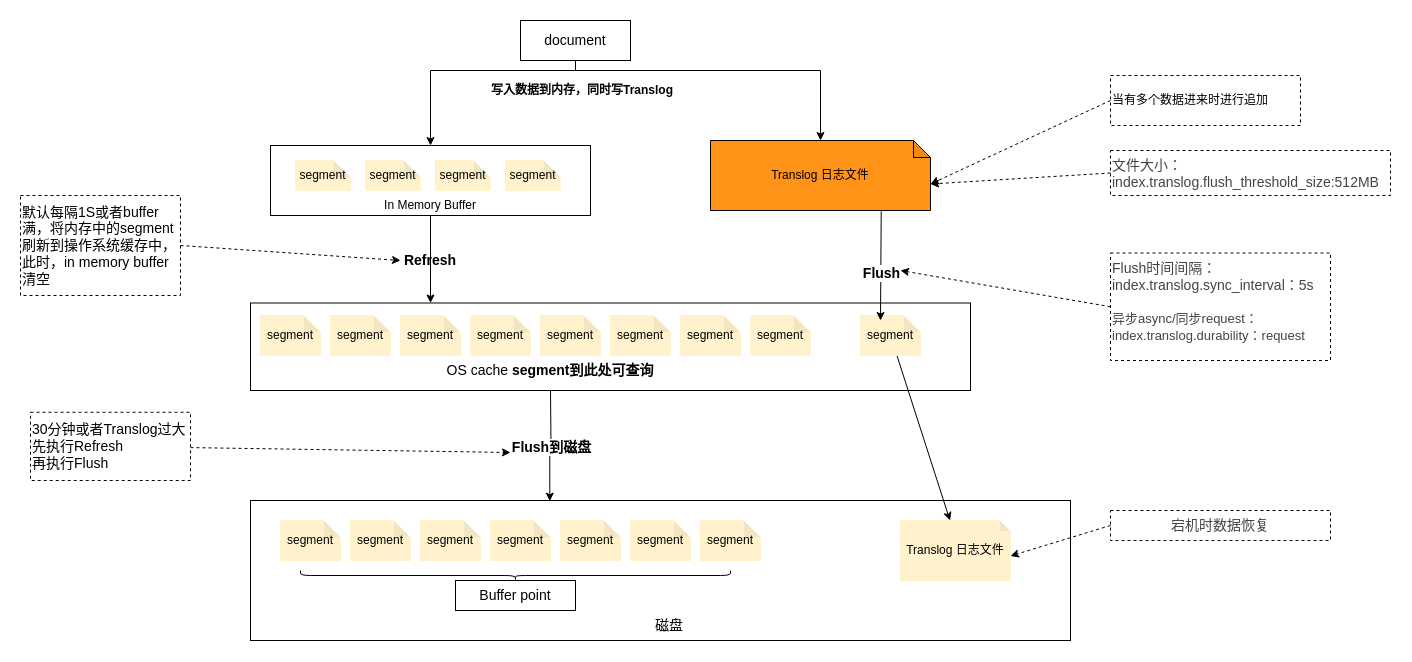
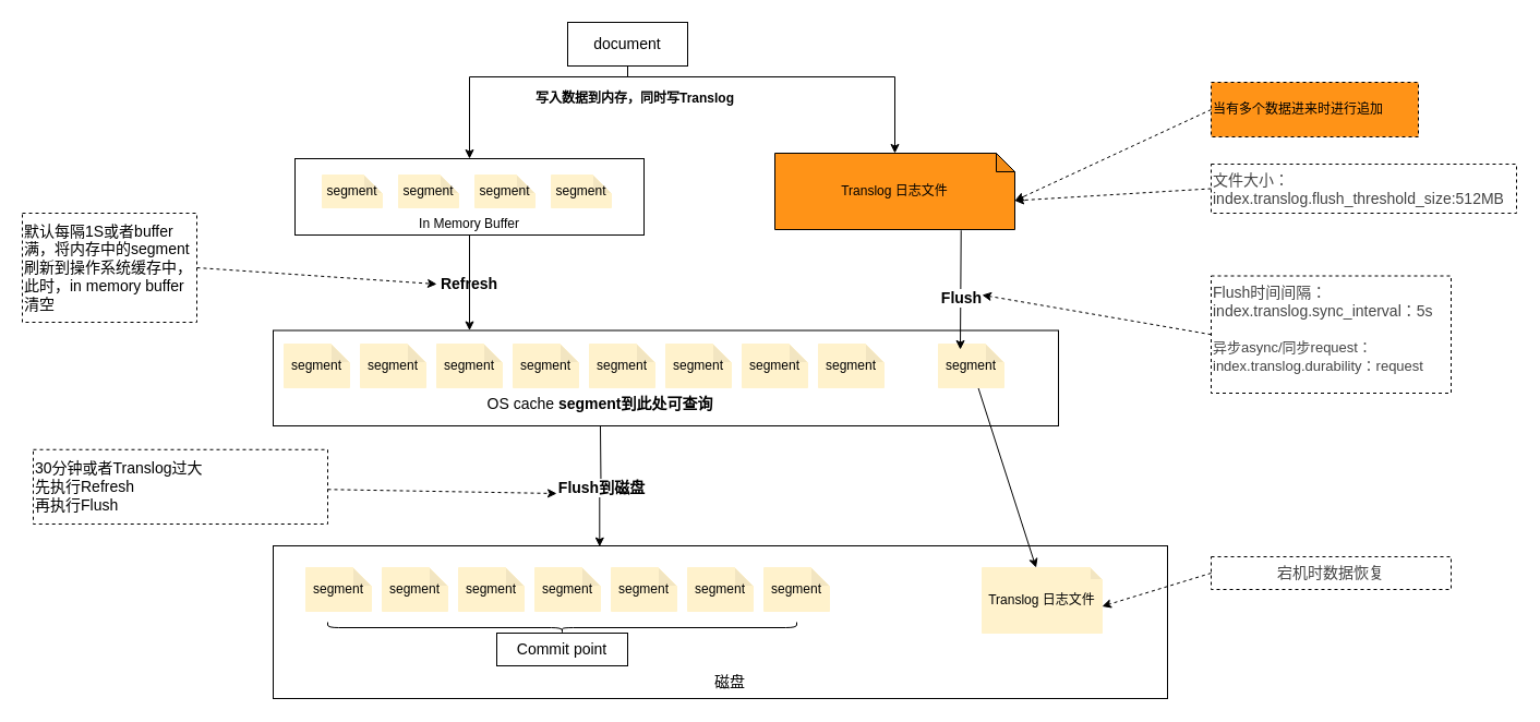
  <mxCell id="0" />
  <mxCell id="1" parent="0" />
  <mxCell id="2" value="&lt;b&gt;&lt;font style=&quot;font-size: 14px&quot;&gt;Refresh&lt;/font&gt;&lt;/b&gt;" style="text;html=1;strokeColor=none;fillColor=none;align=center;verticalAlign=middle;whiteSpace=wrap;rounded=0;" vertex="1" parent="1"><mxGeometry x="410" y="250" width="40" height="20" as="geometry" /></mxCell>
  <mxCell id="3" value="" style="rounded=0;whiteSpace=wrap;html=1;" vertex="1" parent="1"><mxGeometry x="250" y="302.5" width="720" height="87.5" as="geometry" /></mxCell>
  <mxCell id="4" style="edgeStyle=orthogonalEdgeStyle;rounded=0;orthogonalLoop=1;jettySize=auto;html=1;entryX=0.365;entryY=0.005;entryDx=0;entryDy=0;entryPerimeter=0;" edge="1" parent="1" target="29"><mxGeometry relative="1" as="geometry"><mxPoint x="550" y="390" as="sourcePoint" /></mxGeometry></mxCell>
  <mxCell id="5" value="&lt;font style=&quot;font-size: 14px&quot;&gt;&lt;b&gt;Flush到磁盘&lt;/b&gt;&lt;/font&gt;" style="edgeLabel;html=1;align=center;verticalAlign=middle;resizable=0;points=[];" vertex="1" connectable="0" parent="4"><mxGeometry x="0.188" relative="1" as="geometry"><mxPoint x="1" y="-8" as="offset" /></mxGeometry></mxCell>
  <mxCell id="6" value="&lt;font style=&quot;font-size: 14px&quot;&gt;OS cache &lt;b&gt;segment到此处可查询&lt;/b&gt;&lt;/font&gt;" style="text;html=1;strokeColor=none;fillColor=none;align=center;verticalAlign=middle;whiteSpace=wrap;rounded=0;" vertex="1" parent="1"><mxGeometry x="371.25" y="360" width="357.5" height="20" as="geometry" /></mxCell>
  <mxCell id="7" style="edgeStyle=orthogonalEdgeStyle;rounded=0;orthogonalLoop=1;jettySize=auto;html=1;entryX=0.5;entryY=0;entryDx=0;entryDy=0;exitX=0.5;exitY=1;exitDx=0;exitDy=0;" edge="1" parent="1" source="9" target="18"><mxGeometry relative="1" as="geometry"><mxPoint x="370" y="140" as="targetPoint" /><Array as="points"><mxPoint x="575" y="70" /><mxPoint x="430" y="70" /></Array></mxGeometry></mxCell>
  <mxCell id="8" style="edgeStyle=orthogonalEdgeStyle;rounded=0;orthogonalLoop=1;jettySize=auto;html=1;entryX=0.5;entryY=0;entryDx=0;entryDy=0;entryPerimeter=0;exitX=0.5;exitY=1;exitDx=0;exitDy=0;" edge="1" parent="1" source="9" target="17"><mxGeometry relative="1" as="geometry"><Array as="points"><mxPoint x="575" y="70" /><mxPoint x="820" y="70" /></Array></mxGeometry></mxCell>
  <mxCell id="9" value="&lt;font style=&quot;font-size: 14px&quot;&gt;document&lt;/font&gt;" style="rounded=0;whiteSpace=wrap;html=1;" vertex="1" parent="1"><mxGeometry x="520" y="20" width="110" height="40" as="geometry" /></mxCell>
  <mxCell id="10" value="&lt;b&gt;写入数据到内存，同时写Translog&lt;/b&gt;" style="text;html=1;strokeColor=none;fillColor=none;align=center;verticalAlign=middle;whiteSpace=wrap;rounded=0;" vertex="1" parent="1"><mxGeometry x="482.5" y="80" width="197.5" height="20" as="geometry" /></mxCell>
  <mxCell id="11" value="segment" style="shape=note;whiteSpace=wrap;html=1;backgroundOutline=1;darkOpacity=0.05;rounded=0;fillColor=#FFF2CC;size=17;strokeColor=#FFF2CC;" vertex="1" parent="1"><mxGeometry x="330" y="315" width="60" height="40" as="geometry" /></mxCell>
  <mxCell id="12" value="segment" style="shape=note;whiteSpace=wrap;html=1;backgroundOutline=1;darkOpacity=0.05;rounded=0;fillColor=#FFF2CC;size=17;strokeColor=#FFF2CC;" vertex="1" parent="1"><mxGeometry x="400" y="315" width="60" height="40" as="geometry" /></mxCell>
  <mxCell id="13" value="segment" style="shape=note;whiteSpace=wrap;html=1;backgroundOutline=1;darkOpacity=0.05;rounded=0;fillColor=#FFF2CC;size=17;strokeColor=#FFF2CC;" vertex="1" parent="1"><mxGeometry x="540" y="315" width="60" height="40" as="geometry" /></mxCell>
  <mxCell id="14" value="segment" style="shape=note;whiteSpace=wrap;html=1;backgroundOutline=1;darkOpacity=0.05;rounded=0;fillColor=#FFF2CC;size=17;strokeColor=#FFF2CC;" vertex="1" parent="1"><mxGeometry x="470" y="315" width="60" height="40" as="geometry" /></mxCell>
  <mxCell id="15" value="segment" style="shape=note;whiteSpace=wrap;html=1;backgroundOutline=1;darkOpacity=0.05;rounded=0;fillColor=#FFF2CC;size=17;strokeColor=#FFF2CC;" vertex="1" parent="1"><mxGeometry x="610" y="315" width="60" height="40" as="geometry" /></mxCell>
  <mxCell id="16" value="segment" style="shape=note;whiteSpace=wrap;html=1;backgroundOutline=1;darkOpacity=0.05;rounded=0;fillColor=#FFF2CC;size=17;strokeColor=#FFF2CC;" vertex="1" parent="1"><mxGeometry x="680" y="315" width="60" height="40" as="geometry" /></mxCell>
  <mxCell id="17" value="Translog 日志文件" style="shape=note;whiteSpace=wrap;html=1;backgroundOutline=1;darkOpacity=0.05;rounded=0;fillColor=#FF9317;size=17;" vertex="1" parent="1"><mxGeometry x="710" y="140" width="220" height="70" as="geometry" /></mxCell>
  <mxCell id="18" value="" style="rounded=0;whiteSpace=wrap;html=1;fillColor=#FFFFFF;" vertex="1" parent="1"><mxGeometry x="270" y="145" width="320" height="70" as="geometry" /></mxCell>
  <mxCell id="19" value="segment" style="shape=note;whiteSpace=wrap;html=1;backgroundOutline=1;darkOpacity=0.05;rounded=0;fillColor=#FFF2CC;size=17;strokeColor=#FFF2CC;" vertex="1" parent="1"><mxGeometry x="295" y="160" width="55" height="30" as="geometry" /></mxCell>
  <mxCell id="20" value="segment" style="shape=note;whiteSpace=wrap;html=1;backgroundOutline=1;darkOpacity=0.05;rounded=0;fillColor=#FFF2CC;size=17;strokeColor=#FFF2CC;" vertex="1" parent="1"><mxGeometry x="365" y="160" width="55" height="30" as="geometry" /></mxCell>
  <mxCell id="21" value="segment" style="shape=note;whiteSpace=wrap;html=1;backgroundOutline=1;darkOpacity=0.05;rounded=0;fillColor=#FFF2CC;size=17;strokeColor=#FFF2CC;" vertex="1" parent="1"><mxGeometry x="505" y="160" width="55" height="30" as="geometry" /></mxCell>
  <mxCell id="22" value="segment" style="shape=note;whiteSpace=wrap;html=1;backgroundOutline=1;darkOpacity=0.05;rounded=0;fillColor=#FFF2CC;size=17;strokeColor=#FFF2CC;" vertex="1" parent="1"><mxGeometry x="435" y="160" width="55" height="30" as="geometry" /></mxCell>
  <mxCell id="23" value="In Memory Buffer" style="text;html=1;strokeColor=none;fillColor=none;align=center;verticalAlign=middle;whiteSpace=wrap;rounded=0;" vertex="1" parent="1"><mxGeometry x="355" y="195" width="150" height="20" as="geometry" /></mxCell>
  <mxCell id="24" value="segment" style="shape=note;whiteSpace=wrap;html=1;backgroundOutline=1;darkOpacity=0.05;rounded=0;fillColor=#FFF2CC;size=17;strokeColor=#FFF2CC;" vertex="1" parent="1"><mxGeometry x="750" y="315" width="60" height="40" as="geometry" /></mxCell>
  <mxCell id="25" value="segment" style="shape=note;whiteSpace=wrap;html=1;backgroundOutline=1;darkOpacity=0.05;rounded=0;fillColor=#FFF2CC;size=17;strokeColor=#FFF2CC;" vertex="1" parent="1"><mxGeometry x="260" y="315" width="60" height="40" as="geometry" /></mxCell>
  <mxCell id="26" value="" style="endArrow=classic;html=1;entryX=0.25;entryY=0;entryDx=0;entryDy=0;exitX=0.5;exitY=1;exitDx=0;exitDy=0;" edge="1" parent="1" source="23" target="3"><mxGeometry width="50" height="50" relative="1" as="geometry"><mxPoint x="400" y="300" as="sourcePoint" /><mxPoint x="450" y="250" as="targetPoint" /></mxGeometry></mxCell>
  <mxCell id="27" value="&lt;font style=&quot;font-size: 14px&quot;&gt;默认每隔1S或者buffer满，将内存中的segment刷新到操作系统缓存中，此时，in memory buffer 清空&lt;/font&gt;" style="rounded=0;whiteSpace=wrap;html=1;strokeColor=#000000;fillColor=#FFFFFF;dashed=1;align=left;" vertex="1" parent="1"><mxGeometry x="20" y="195" width="160" height="100" as="geometry" /></mxCell>
  <mxCell id="28" value="" style="endArrow=classic;html=1;exitX=1;exitY=0.5;exitDx=0;exitDy=0;dashed=1;" edge="1" parent="1" source="27"><mxGeometry width="50" height="50" relative="1" as="geometry"><mxPoint x="220" y="290" as="sourcePoint" /><mxPoint x="400" y="260" as="targetPoint" /></mxGeometry></mxCell>
  <mxCell id="29" value="" style="rounded=0;whiteSpace=wrap;html=1;" vertex="1" parent="1"><mxGeometry x="250" y="500" width="820" height="140" as="geometry" /></mxCell>
  <mxCell id="30" value="&lt;span style=&quot;font-size: 14px&quot;&gt;磁盘&lt;/span&gt;" style="text;html=1;strokeColor=none;fillColor=none;align=center;verticalAlign=middle;whiteSpace=wrap;rounded=0;" vertex="1" parent="1"><mxGeometry x="490" y="610" width="357.5" height="30" as="geometry" /></mxCell>
  <mxCell id="31" value="&lt;span style=&quot;color: rgb(68 , 68 , 68) ; background-color: rgb(255 , 255 , 255)&quot;&gt;&lt;font style=&quot;font-size: 14px&quot;&gt;文件大小：&lt;br&gt;index.translog.flush_threshold_size:512MB&lt;/font&gt;&lt;/span&gt;&lt;span style=&quot;color: rgb(68 , 68 , 68) ; font-size: 13px ; background-color: rgb(255 , 255 , 255)&quot;&gt;&lt;br&gt;&lt;/span&gt;" style="rounded=0;whiteSpace=wrap;html=1;strokeColor=#000000;fillColor=#FFFFFF;dashed=1;align=left;" vertex="1" parent="1"><mxGeometry x="1110" y="150" width="280" height="45" as="geometry" /></mxCell>
  <mxCell id="32" value="&lt;span style=&quot;color: rgb(68 , 68 , 68) ; font-family: &amp;#34;helvetica&amp;#34; ; font-style: normal ; font-weight: 400 ; letter-spacing: normal ; text-align: left ; text-indent: 0px ; text-transform: none ; word-spacing: 0px ; background-color: rgb(255 , 255 , 255) ; display: inline ; float: none&quot;&gt;&lt;font style=&quot;font-size: 14px&quot;&gt;Flush时间间隔：&lt;br&gt;index.translog.sync_interval：5s&lt;br&gt;&lt;span style=&quot;font-size: 13px&quot;&gt;&lt;br&gt;异步async/同步&lt;/span&gt;&lt;span style=&quot;font-size: 13px&quot;&gt;request：&lt;/span&gt;&lt;span style=&quot;font-size: 13px&quot;&gt;&lt;br&gt;index.translog.durability：request&lt;/span&gt;&lt;br&gt;&lt;/font&gt;&lt;/span&gt;" style="text;whiteSpace=wrap;html=1;strokeColor=#000000;dashed=1;" vertex="1" parent="1"><mxGeometry x="1110" y="252.5" width="220" height="107.5" as="geometry" /></mxCell>
  <mxCell id="33" value="" style="endArrow=classic;html=1;exitX=0;exitY=0.5;exitDx=0;exitDy=0;dashed=1;entryX=0;entryY=0;entryDx=220;entryDy=43.5;entryPerimeter=0;" edge="1" parent="1" source="31" target="17"><mxGeometry width="50" height="50" relative="1" as="geometry"><mxPoint x="920" y="245" as="sourcePoint" /><mxPoint x="1040" y="193.5" as="targetPoint" /></mxGeometry></mxCell>
  <mxCell id="34" value="" style="endArrow=classic;html=1;exitX=0;exitY=0.5;exitDx=0;exitDy=0;dashed=1;" edge="1" parent="1" source="32"><mxGeometry width="50" height="50" relative="1" as="geometry"><mxPoint x="1010" y="183.75" as="sourcePoint" /><mxPoint x="900" y="270" as="targetPoint" /></mxGeometry></mxCell>
- <mxCell id="35" value="当有多个数据进来时进行追加" style="rounded=0;whiteSpace=wrap;html=1;dashed=1;strokeColor=#000000;fillColor=#FFFFFF;align=left;" vertex="1" parent="1"><mxGeometry x="1110" y="75" width="190" height="50" as="geometry" /></mxCell>
+ <mxCell id="35" value="当有多个数据进来时进行追加" style="rounded=0;whiteSpace=wrap;html=1;dashed=1;strokeColor=#000000;fillColor=#ff9317;align=left;" vertex="1" parent="1"><mxGeometry x="1110" y="75" width="190" height="50" as="geometry" /></mxCell>
  <mxCell id="36" value="" style="endArrow=classic;html=1;exitX=0;exitY=0.5;exitDx=0;exitDy=0;dashed=1;entryX=0;entryY=0;entryDx=220;entryDy=43.5;entryPerimeter=0;" edge="1" parent="1" source="35" target="17"><mxGeometry width="50" height="50" relative="1" as="geometry"><mxPoint x="1120" y="182.5" as="sourcePoint" /><mxPoint x="1040" y="193.5" as="targetPoint" /></mxGeometry></mxCell>
  <mxCell id="37" value="segment" style="shape=note;whiteSpace=wrap;html=1;backgroundOutline=1;darkOpacity=0.05;rounded=0;fillColor=#FFF2CC;size=17;strokeColor=#FFF2CC;" vertex="1" parent="1"><mxGeometry x="350" y="520" width="60" height="40" as="geometry" /></mxCell>
  <mxCell id="38" value="segment" style="shape=note;whiteSpace=wrap;html=1;backgroundOutline=1;darkOpacity=0.05;rounded=0;fillColor=#FFF2CC;size=17;strokeColor=#FFF2CC;" vertex="1" parent="1"><mxGeometry x="420" y="520" width="60" height="40" as="geometry" /></mxCell>
  <mxCell id="39" value="segment" style="shape=note;whiteSpace=wrap;html=1;backgroundOutline=1;darkOpacity=0.05;rounded=0;fillColor=#FFF2CC;size=17;strokeColor=#FFF2CC;" vertex="1" parent="1"><mxGeometry x="560" y="520" width="60" height="40" as="geometry" /></mxCell>
  <mxCell id="40" value="segment" style="shape=note;whiteSpace=wrap;html=1;backgroundOutline=1;darkOpacity=0.05;rounded=0;fillColor=#FFF2CC;size=17;strokeColor=#FFF2CC;" vertex="1" parent="1"><mxGeometry x="490" y="520" width="60" height="40" as="geometry" /></mxCell>
  <mxCell id="41" value="segment" style="shape=note;whiteSpace=wrap;html=1;backgroundOutline=1;darkOpacity=0.05;rounded=0;fillColor=#FFF2CC;size=17;strokeColor=#FFF2CC;" vertex="1" parent="1"><mxGeometry x="280" y="520" width="60" height="40" as="geometry" /></mxCell>
- <mxCell id="42" value="&lt;font style=&quot;font-size: 14px&quot;&gt;Buffer point&lt;/font&gt;" style="rounded=0;whiteSpace=wrap;html=1;strokeColor=#000000;fillColor=#FFFFFF;align=center;" vertex="1" parent="1"><mxGeometry x="455" y="580" width="120" height="30" as="geometry" /></mxCell>
+ <mxCell id="42" value="&lt;font style=&quot;font-size: 14px&quot;&gt;Commit point&lt;/font&gt;" style="rounded=0;whiteSpace=wrap;html=1;strokeColor=#000000;fillColor=#FFFFFF;align=center;" vertex="1" parent="1"><mxGeometry x="455" y="580" width="120" height="30" as="geometry" /></mxCell>
  <mxCell id="43" value="segment" style="shape=note;whiteSpace=wrap;html=1;backgroundOutline=1;darkOpacity=0.05;rounded=0;fillColor=#FFF2CC;size=17;strokeColor=#FFF2CC;" vertex="1" parent="1"><mxGeometry x="630" y="520" width="60" height="40" as="geometry" /></mxCell>
  <mxCell id="44" value="segment" style="shape=note;whiteSpace=wrap;html=1;backgroundOutline=1;darkOpacity=0.05;rounded=0;fillColor=#FFF2CC;size=17;strokeColor=#FFF2CC;" vertex="1" parent="1"><mxGeometry x="700" y="520" width="60" height="40" as="geometry" /></mxCell>
  <mxCell id="45" style="edgeStyle=none;rounded=0;orthogonalLoop=1;jettySize=auto;html=1;entryX=0;entryY=0;entryDx=49.5;entryDy=0;entryPerimeter=0;shadow=0;" edge="1" parent="1" source="46" target="51"><mxGeometry relative="1" as="geometry" /></mxCell>
  <mxCell id="46" value="segment" style="shape=note;whiteSpace=wrap;html=1;backgroundOutline=1;darkOpacity=0.05;rounded=0;fillColor=#FFF2CC;size=17;strokeColor=#FFF2CC;" vertex="1" parent="1"><mxGeometry x="860" y="315" width="60" height="40" as="geometry" /></mxCell>
  <mxCell id="47" value="" style="endArrow=classic;html=1;shadow=0;exitX=0.776;exitY=1.011;exitDx=0;exitDy=0;exitPerimeter=0;" edge="1" parent="1" source="17"><mxGeometry width="50" height="50" relative="1" as="geometry"><mxPoint x="990" y="280" as="sourcePoint" /><mxPoint x="880" y="320" as="targetPoint" /></mxGeometry></mxCell>
  <mxCell id="48" value="&lt;b style=&quot;font-size: 14px&quot;&gt;Flush&lt;/b&gt;" style="edgeLabel;html=1;align=center;verticalAlign=middle;resizable=0;points=[];" vertex="1" connectable="0" parent="47"><mxGeometry x="0.144" relative="1" as="geometry"><mxPoint as="offset" /></mxGeometry></mxCell>
  <mxCell id="49" style="rounded=0;orthogonalLoop=1;jettySize=auto;html=1;shadow=0;dashed=1;" edge="1" parent="1" source="50"><mxGeometry relative="1" as="geometry"><mxPoint x="510" y="452" as="targetPoint" /></mxGeometry></mxCell>
- <mxCell id="50" value="&lt;span style=&quot;font-size: 14px&quot;&gt;30分钟或者Translog过大&lt;br&gt;先执行Refresh&lt;br&gt;再执行Flush&lt;br&gt;&lt;/span&gt;" style="rounded=0;whiteSpace=wrap;html=1;strokeColor=#000000;fillColor=#FFFFFF;dashed=1;align=left;" vertex="1" parent="1"><mxGeometry x="30" y="411.76" width="160" height="68.24" as="geometry" /></mxCell>
+ <mxCell id="50" value="&lt;span style=&quot;font-size: 14px&quot;&gt;30分钟或者Translog过大&lt;br&gt;先执行Refresh&lt;br&gt;再执行Flush&lt;br&gt;&lt;/span&gt;" style="rounded=0;whiteSpace=wrap;html=1;strokeColor=#000000;fillColor=#FFFFFF;dashed=1;align=left;" vertex="1" parent="1"><mxGeometry x="30" y="411.76" width="270" height="68.24" as="geometry" /></mxCell>
  <mxCell id="51" value="Translog 日志文件" style="shape=note;whiteSpace=wrap;html=1;backgroundOutline=1;darkOpacity=0.05;rounded=0;fillColor=#FFF2CC;size=11;strokeColor=#FFF2CC;" vertex="1" parent="1"><mxGeometry x="900" y="520" width="110" height="60" as="geometry" /></mxCell>
  <mxCell id="52" value="&lt;div style=&quot;text-align: justify&quot;&gt;&lt;span style=&quot;font-size: 14px ; color: rgb(68 , 68 , 68) ; font-family: &amp;#34;helvetica&amp;#34;&quot;&gt;宕机时数据恢复&lt;/span&gt;&lt;/div&gt;" style="text;whiteSpace=wrap;html=1;strokeColor=#000000;dashed=1;align=center;" vertex="1" parent="1"><mxGeometry x="1110" y="510" width="220" height="30" as="geometry" /></mxCell>
  <mxCell id="53" value="" style="endArrow=classic;html=1;exitX=0;exitY=0.5;exitDx=0;exitDy=0;dashed=1;entryX=0;entryY=0;entryDx=110;entryDy=35.5;entryPerimeter=0;" edge="1" parent="1" source="52" target="51"><mxGeometry width="50" height="50" relative="1" as="geometry"><mxPoint x="1120" y="316.25" as="sourcePoint" /><mxPoint x="910" y="280" as="targetPoint" /></mxGeometry></mxCell>
  <mxCell id="54" value="" style="shape=curlyBracket;whiteSpace=wrap;html=1;rounded=1;strokeColor=#000000;fillColor=#FFFFFF;align=center;rotation=-180;direction=south;" vertex="1" parent="1"><mxGeometry x="300" y="570" width="430" height="10" as="geometry" /></mxCell>
